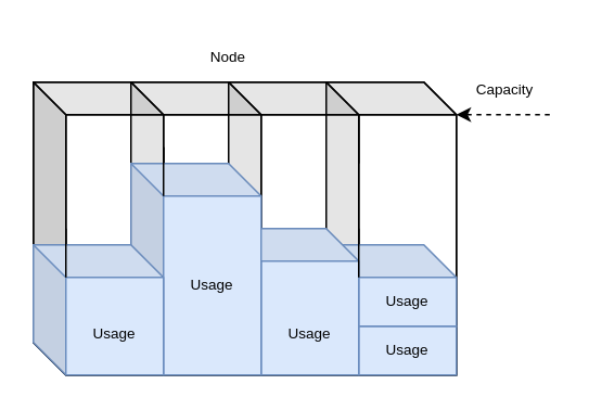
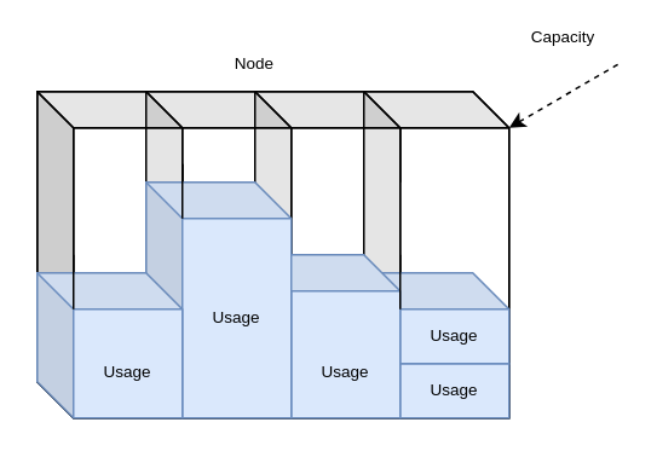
  <mxCell id="0" />
  <mxCell id="1" parent="0" />
  <mxCell id="2" value="" style="shape=cube;whiteSpace=wrap;html=1;boundedLbl=1;backgroundOutline=1;darkOpacity=0.05;darkOpacity2=0.1;fontSize=9;fillColor=none;" parent="1" vertex="1"><mxGeometry x="20" y="50" width="260" height="180" as="geometry" /></mxCell>
  <mxCell id="3" value="" style="shape=cube;whiteSpace=wrap;html=1;boundedLbl=1;backgroundOutline=1;darkOpacity=0.05;darkOpacity2=0.1;fontSize=9;fillColor=none;" parent="1" vertex="1"><mxGeometry x="20" y="50" width="80" height="180" as="geometry" /></mxCell>
  <mxCell id="4" value="" style="shape=cube;whiteSpace=wrap;html=1;boundedLbl=1;backgroundOutline=1;darkOpacity=0.05;darkOpacity2=0.1;fontSize=9;fillColor=none;" parent="1" vertex="1"><mxGeometry x="80" y="50" width="80" height="180" as="geometry" /></mxCell>
  <mxCell id="5" value="" style="shape=cube;whiteSpace=wrap;html=1;boundedLbl=1;backgroundOutline=1;darkOpacity=0.05;darkOpacity2=0.1;fontSize=9;fillColor=none;" parent="1" vertex="1"><mxGeometry x="140" y="50" width="80" height="180" as="geometry" /></mxCell>
  <mxCell id="6" style="edgeStyle=none;rounded=0;orthogonalLoop=1;jettySize=auto;html=1;exitX=0;exitY=0;exitDx=80;exitDy=20;exitPerimeter=0;fontSize=9;endArrow=none;endFill=0;startArrow=classic;startFill=1;dashed=1;entryX=1;entryY=1;entryDx=0;entryDy=0;" parent="1" source="7" edge="1" target="24"><mxGeometry relative="1" as="geometry"><mxPoint x="380" y="70" as="targetPoint" /></mxGeometry></mxCell>
  <mxCell id="7" value="" style="shape=cube;whiteSpace=wrap;html=1;boundedLbl=1;backgroundOutline=1;darkOpacity=0.05;darkOpacity2=0.1;fontSize=9;fillColor=none;" parent="1" vertex="1"><mxGeometry x="200" y="50" width="80" height="180" as="geometry" /></mxCell>
  <mxCell id="8" value="" style="shape=cube;whiteSpace=wrap;html=1;boundedLbl=1;backgroundOutline=1;darkOpacity=0.05;darkOpacity2=0.1;fontSize=9;fillColor=#dae8fc;strokeColor=#6c8ebf;" parent="1" vertex="1"><mxGeometry x="200" y="180" width="80" height="50" as="geometry" /></mxCell>
  <mxCell id="9" value="" style="shape=cube;whiteSpace=wrap;html=1;boundedLbl=1;backgroundOutline=1;darkOpacity=0.05;darkOpacity2=0.1;fontSize=9;fillColor=#dae8fc;strokeColor=#6c8ebf;" parent="1" vertex="1"><mxGeometry x="200" y="150" width="80" height="50" as="geometry" /></mxCell>
  <mxCell id="10" value="" style="endArrow=none;html=1;rounded=0;fontSize=9;" parent="1" edge="1"><mxGeometry width="50" height="50" relative="1" as="geometry"><mxPoint x="100" y="120" as="sourcePoint" /><mxPoint x="100" y="90" as="targetPoint" /></mxGeometry></mxCell>
  <mxCell id="11" value="" style="endArrow=none;html=1;rounded=0;fontSize=9;" parent="1" edge="1"><mxGeometry width="50" height="50" relative="1" as="geometry"><mxPoint x="220" y="100" as="sourcePoint" /><mxPoint x="220" y="70" as="targetPoint" /></mxGeometry></mxCell>
  <mxCell id="12" value="Node" style="text;html=1;strokeColor=none;fillColor=none;align=center;verticalAlign=middle;whiteSpace=wrap;rounded=0;fontSize=9;" parent="1" vertex="1"><mxGeometry x="20" y="20" width="240" height="30" as="geometry" /></mxCell>
  <mxCell id="13" value="" style="shape=cube;whiteSpace=wrap;html=1;boundedLbl=1;backgroundOutline=1;darkOpacity=0.05;darkOpacity2=0.1;fontSize=9;fillColor=#dae8fc;strokeColor=#6c8ebf;" parent="1" vertex="1"><mxGeometry x="140" y="140" width="80" height="90" as="geometry" /></mxCell>
  <mxCell id="14" value="" style="shape=cube;whiteSpace=wrap;html=1;boundedLbl=1;backgroundOutline=1;darkOpacity=0.05;darkOpacity2=0.1;fontSize=9;fillColor=#dae8fc;strokeColor=#6c8ebf;" parent="1" vertex="1"><mxGeometry x="80" y="100" width="80" height="130" as="geometry" /></mxCell>
  <mxCell id="15" value="" style="shape=cube;whiteSpace=wrap;html=1;boundedLbl=1;backgroundOutline=1;darkOpacity=0.05;darkOpacity2=0.1;fontSize=9;fillColor=#dae8fc;strokeColor=#6c8ebf;" parent="1" vertex="1"><mxGeometry x="20" y="150" width="80" height="80" as="geometry" /></mxCell>
  <mxCell id="16" value="" style="endArrow=none;html=1;rounded=0;fontSize=9;" parent="1" edge="1"><mxGeometry width="50" height="50" relative="1" as="geometry"><mxPoint x="40" y="170" as="sourcePoint" /><mxPoint x="40" y="140" as="targetPoint" /></mxGeometry></mxCell>
  <mxCell id="17" value="" style="endArrow=none;html=1;rounded=0;fontSize=9;" parent="1" edge="1"><mxGeometry width="50" height="50" relative="1" as="geometry"><mxPoint x="220" y="170" as="sourcePoint" /><mxPoint x="220" y="140" as="targetPoint" /></mxGeometry></mxCell>
  <mxCell id="18" value="" style="endArrow=none;html=1;rounded=0;fontSize=9;" parent="1" edge="1"><mxGeometry width="50" height="50" relative="1" as="geometry"><mxPoint x="100" y="120" as="sourcePoint" /><mxPoint x="100" y="90" as="targetPoint" /></mxGeometry></mxCell>
  <mxCell id="19" value="Usage" style="text;html=1;strokeColor=none;fillColor=none;align=center;verticalAlign=middle;whiteSpace=wrap;rounded=0;fontSize=9;" parent="1" vertex="1"><mxGeometry x="40" y="190" width="60" height="30" as="geometry" /></mxCell>
  <mxCell id="20" value="Usage" style="text;html=1;strokeColor=none;fillColor=none;align=center;verticalAlign=middle;whiteSpace=wrap;rounded=0;fontSize=9;" parent="1" vertex="1"><mxGeometry x="100" y="160" width="60" height="30" as="geometry" /></mxCell>
  <mxCell id="21" value="Usage" style="text;html=1;strokeColor=none;fillColor=none;align=center;verticalAlign=middle;whiteSpace=wrap;rounded=0;fontSize=9;" parent="1" vertex="1"><mxGeometry x="160" y="190" width="60" height="30" as="geometry" /></mxCell>
  <mxCell id="22" value="Usage" style="text;html=1;strokeColor=none;fillColor=none;align=center;verticalAlign=middle;whiteSpace=wrap;rounded=0;fontSize=9;" parent="1" vertex="1"><mxGeometry x="220" y="170" width="60" height="30" as="geometry" /></mxCell>
  <mxCell id="23" value="Usage" style="text;html=1;strokeColor=none;fillColor=none;align=center;verticalAlign=middle;whiteSpace=wrap;rounded=0;fontSize=9;" parent="1" vertex="1"><mxGeometry x="220" y="200" width="60" height="30" as="geometry" /></mxCell>
- <mxCell id="24" value="Capacity" style="text;html=1;strokeColor=none;fillColor=none;align=center;verticalAlign=middle;whiteSpace=wrap;rounded=0;fontSize=9;" parent="1" vertex="1"><mxGeometry x="280" y="40" width="60" height="30" as="geometry" /></mxCell>
+ <mxCell id="24" value="Capacity" style="text;html=1;strokeColor=none;fillColor=none;align=center;verticalAlign=middle;whiteSpace=wrap;rounded=0;fontSize=9;" parent="1" vertex="1"><mxGeometry x="280" y="5" width="60" height="30" as="geometry" /></mxCell>
